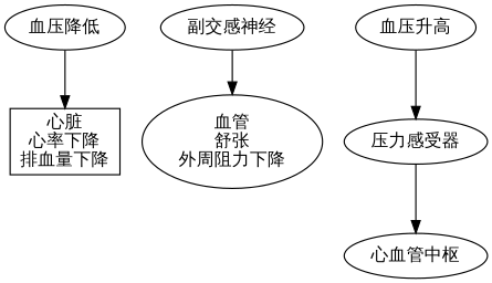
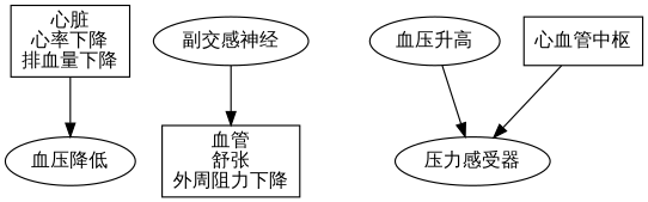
  digraph {
    rankdir=TB
    n1 [label="心脏\n心率下降\n排血量下降" shape=box]
-   n2 [label="血管\n舒张\n外周阻力下降" shape=ellipse]
+   n2 [label="血管\n舒张\n外周阻力下降" shape=box]
    "血压降低"
    "血压升高"
    "压力感受器"
-   "心血管中枢"
+   "心血管中枢" [shape=box]
    "副交感神经"
    subgraph sub_1 {
      n1
      n2
    }
-   "血压降低" -> n1
+   n1 -> "血压降低"
    "血压升高" -> "压力感受器"
-   "压力感受器" -> "心血管中枢"
+   "心血管中枢" -> "压力感受器"
    "副交感神经" -> n2
  }
